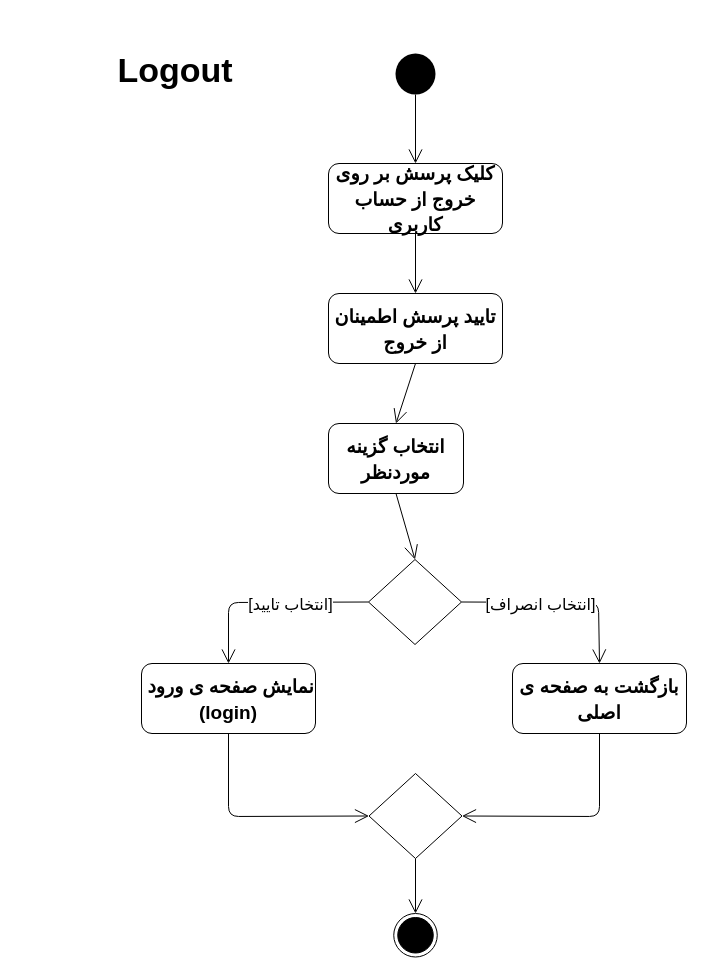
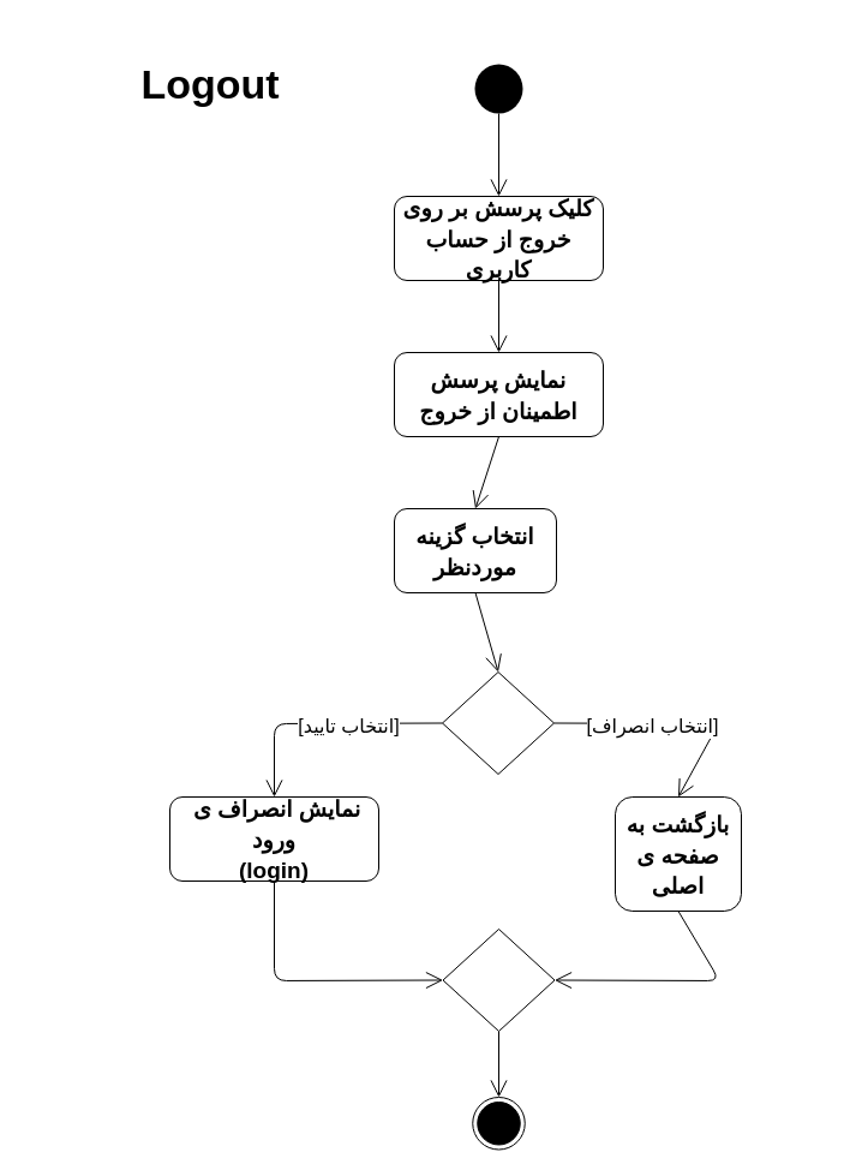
  <mxCell id="0" />
  <mxCell id="1" parent="0" />
  <mxCell id="2" value="" style="ellipse;fillColor=#000000;strokeColor=none;aspect=fixed;" parent="1" vertex="1"><mxGeometry x="395" y="53" width="40" height="41.03" as="geometry" /></mxCell>
  <mxCell id="3" value="" style="endArrow=open;endFill=1;endSize=12;html=1;fontSize=21;exitX=0.5;exitY=1;exitDx=0;exitDy=0;entryX=0.5;entryY=0;entryDx=0;entryDy=0;" parent="1" source="2" target="5" edge="1"><mxGeometry width="160" relative="1" as="geometry"><mxPoint x="415" y="466" as="sourcePoint" /><mxPoint x="415" y="536" as="targetPoint" /></mxGeometry></mxCell>
  <mxCell id="4" value="" style="endArrow=open;endFill=1;endSize=12;html=1;fontSize=21;exitX=0.5;exitY=1;exitDx=0;exitDy=0;entryX=0.5;entryY=0;entryDx=0;entryDy=0;" parent="1" source="9" target="11" edge="1"><mxGeometry width="160" relative="1" as="geometry"><mxPoint x="415" y="746" as="sourcePoint" /><mxPoint x="415" y="563" as="targetPoint" /></mxGeometry></mxCell>
  <mxCell id="5" value="&lt;span style=&quot;font-size: 19px&quot;&gt;کلیک پرسش بر روی خروج از حساب کاربری&lt;/span&gt;" style="shape=rect;html=1;rounded=1;whiteSpace=wrap;align=center;fontSize=21;fontStyle=1" parent="1" vertex="1"><mxGeometry x="328" y="163" width="174" height="70" as="geometry" /></mxCell>
  <mxCell id="6" value="" style="ellipse;html=1;shape=endState;fillColor=#000000;strokeColor=#000000;aspect=fixed;" parent="1" vertex="1"><mxGeometry x="393.25" y="913" width="43.5" height="43.5" as="geometry" /></mxCell>
- <mxCell id="7" value="&lt;span style=&quot;font-size: 19px&quot;&gt;بازگشت به صفحه ی اصلی&lt;br&gt;&lt;/span&gt;" style="shape=rect;html=1;rounded=1;whiteSpace=wrap;align=center;fontSize=21;fontStyle=1" parent="1" vertex="1"><mxGeometry x="512" y="663" width="174" height="70" as="geometry" /></mxCell>
+ <mxCell id="7" value="&lt;span style=&quot;font-size: 19px&quot;&gt;بازگشت به صفحه ی اصلی&lt;br&gt;&lt;/span&gt;" style="shape=rect;html=1;rounded=1;whiteSpace=wrap;align=center;fontSize=21;fontStyle=1" parent="1" vertex="1"><mxGeometry x="512" y="663" width="105" height="95" as="geometry" /></mxCell>
  <mxCell id="8" value="" style="endArrow=open;endFill=1;endSize=12;html=1;fontSize=21;entryX=0.5;entryY=0;entryDx=0;entryDy=0;exitX=0.5;exitY=1;exitDx=0;exitDy=0;" parent="1" source="15" target="6" edge="1"><mxGeometry width="160" relative="1" as="geometry"><mxPoint x="429.25" y="743" as="sourcePoint" /><mxPoint x="413.25" y="846" as="targetPoint" /></mxGeometry></mxCell>
  <mxCell id="9" value="&lt;span style=&quot;font-size: 19px&quot;&gt;انتخاب گزینه موردنظر&lt;/span&gt;" style="shape=rect;html=1;rounded=1;whiteSpace=wrap;align=center;fontSize=21;fontStyle=1" parent="1" vertex="1"><mxGeometry x="328" y="423" width="135" height="70" as="geometry" /></mxCell>
  <mxCell id="10" value="" style="endArrow=open;endFill=1;endSize=12;html=1;fontSize=21;exitX=0.5;exitY=1;exitDx=0;exitDy=0;entryX=0.5;entryY=0;entryDx=0;entryDy=0;" parent="1" source="5" target="18" edge="1"><mxGeometry width="160" relative="1" as="geometry"><mxPoint x="411.5" y="293" as="sourcePoint" /><mxPoint x="415" y="293" as="targetPoint" /></mxGeometry></mxCell>
  <mxCell id="11" value="" style="rhombus;" parent="1" vertex="1"><mxGeometry x="368" y="559" width="93" height="85" as="geometry" /></mxCell>
  <mxCell id="12" value="&lt;font style=&quot;font-size: 16px&quot;&gt;[انتخاب تایید]&lt;/font&gt;" style="endArrow=open;endFill=1;endSize=12;html=1;fontSize=21;exitX=0;exitY=0.5;exitDx=0;exitDy=0;entryX=0.5;entryY=0;entryDx=0;entryDy=0;" parent="1" source="11" target="14" edge="1"><mxGeometry x="-0.224" width="160" relative="1" as="geometry"><mxPoint x="425" y="373" as="sourcePoint" /><mxPoint x="425" y="433" as="targetPoint" /><Array as="points"><mxPoint x="228" y="602" /></Array><mxPoint as="offset" /></mxGeometry></mxCell>
  <mxCell id="13" value="&lt;font style=&quot;font-size: 16px&quot;&gt;[انتخاب انصراف]&lt;/font&gt;" style="endArrow=open;endFill=1;endSize=12;html=1;fontSize=21;exitX=1;exitY=0.5;exitDx=0;exitDy=0;entryX=0.5;entryY=0;entryDx=0;entryDy=0;" parent="1" source="11" target="7" edge="1"><mxGeometry x="-0.202" width="160" relative="1" as="geometry"><mxPoint x="491" y="393" as="sourcePoint" /><mxPoint x="601" y="683" as="targetPoint" /><Array as="points"><mxPoint x="598" y="602" /></Array><mxPoint as="offset" /></mxGeometry></mxCell>
- <mxCell id="14" value="&lt;span style=&quot;font-size: 19px&quot;&gt;&amp;nbsp;نمایش صفحه ی ورود&lt;br&gt;&lt;/span&gt;&lt;span style=&quot;font-size: 19px&quot;&gt;(login)&lt;/span&gt;" style="shape=rect;html=1;rounded=1;whiteSpace=wrap;align=center;fontSize=21;fontStyle=1" parent="1" vertex="1"><mxGeometry x="141" y="663" width="174" height="70" as="geometry" /></mxCell>
+ <mxCell id="14" value="&lt;span style=&quot;font-size: 19px&quot;&gt;&amp;nbsp;نمایش انصراف ی ورود&lt;br&gt;&lt;/span&gt;&lt;span style=&quot;font-size: 19px&quot;&gt;(login)&lt;/span&gt;" style="shape=rect;html=1;rounded=1;whiteSpace=wrap;align=center;fontSize=21;fontStyle=1" parent="1" vertex="1"><mxGeometry x="141" y="663" width="174" height="70" as="geometry" /></mxCell>
  <mxCell id="15" value="" style="rhombus;" parent="1" vertex="1"><mxGeometry x="368.5" y="773" width="93" height="85" as="geometry" /></mxCell>
  <mxCell id="16" value="" style="endArrow=open;endFill=1;endSize=12;html=1;fontSize=21;exitX=0.5;exitY=1;exitDx=0;exitDy=0;entryX=1;entryY=0.5;entryDx=0;entryDy=0;" parent="1" source="7" target="15" edge="1"><mxGeometry width="160" relative="1" as="geometry"><mxPoint x="461.5" y="875.5" as="sourcePoint" /><mxPoint x="603" y="803" as="targetPoint" /><Array as="points"><mxPoint x="599" y="816" /></Array></mxGeometry></mxCell>
  <mxCell id="17" value="" style="endArrow=open;endFill=1;endSize=12;html=1;fontSize=21;exitX=0.5;exitY=1;exitDx=0;exitDy=0;entryX=0;entryY=0.5;entryDx=0;entryDy=0;" parent="1" source="14" target="15" edge="1"><mxGeometry width="160" relative="1" as="geometry"><mxPoint x="607.58" y="733" as="sourcePoint" /><mxPoint x="607.58" y="803" as="targetPoint" /><Array as="points"><mxPoint x="228" y="816" /></Array></mxGeometry></mxCell>
- <mxCell id="18" value="&lt;span style=&quot;font-size: 19px&quot;&gt;تایید پرسش اطمینان از خروج&lt;/span&gt;" style="shape=rect;html=1;rounded=1;whiteSpace=wrap;align=center;fontSize=21;fontStyle=1" parent="1" vertex="1"><mxGeometry x="328" y="293" width="174" height="70" as="geometry" /></mxCell>
+ <mxCell id="18" value="&lt;span style=&quot;font-size: 19px&quot;&gt;نمایش پرسش اطمینان از خروج&lt;/span&gt;" style="shape=rect;html=1;rounded=1;whiteSpace=wrap;align=center;fontSize=21;fontStyle=1" parent="1" vertex="1"><mxGeometry x="328" y="293" width="174" height="70" as="geometry" /></mxCell>
  <mxCell id="19" value="" style="endArrow=open;endFill=1;endSize=12;html=1;fontSize=21;entryX=0.5;entryY=0;entryDx=0;entryDy=0;exitX=0.5;exitY=1;exitDx=0;exitDy=0;" parent="1" source="18" target="9" edge="1"><mxGeometry width="160" relative="1" as="geometry"><mxPoint x="415" y="363" as="sourcePoint" /><mxPoint x="425" y="293" as="targetPoint" /></mxGeometry></mxCell>
  <mxCell id="20" value="&lt;b&gt;&lt;font style=&quot;font-size: 34px&quot;&gt;Logout&lt;/font&gt;&lt;/b&gt;" style="text;html=1;strokeColor=none;fillColor=none;align=center;verticalAlign=middle;whiteSpace=wrap;rounded=0;" parent="1" vertex="1"><mxGeometry x="20" y="20" width="310" height="100" as="geometry" /></mxCell>
